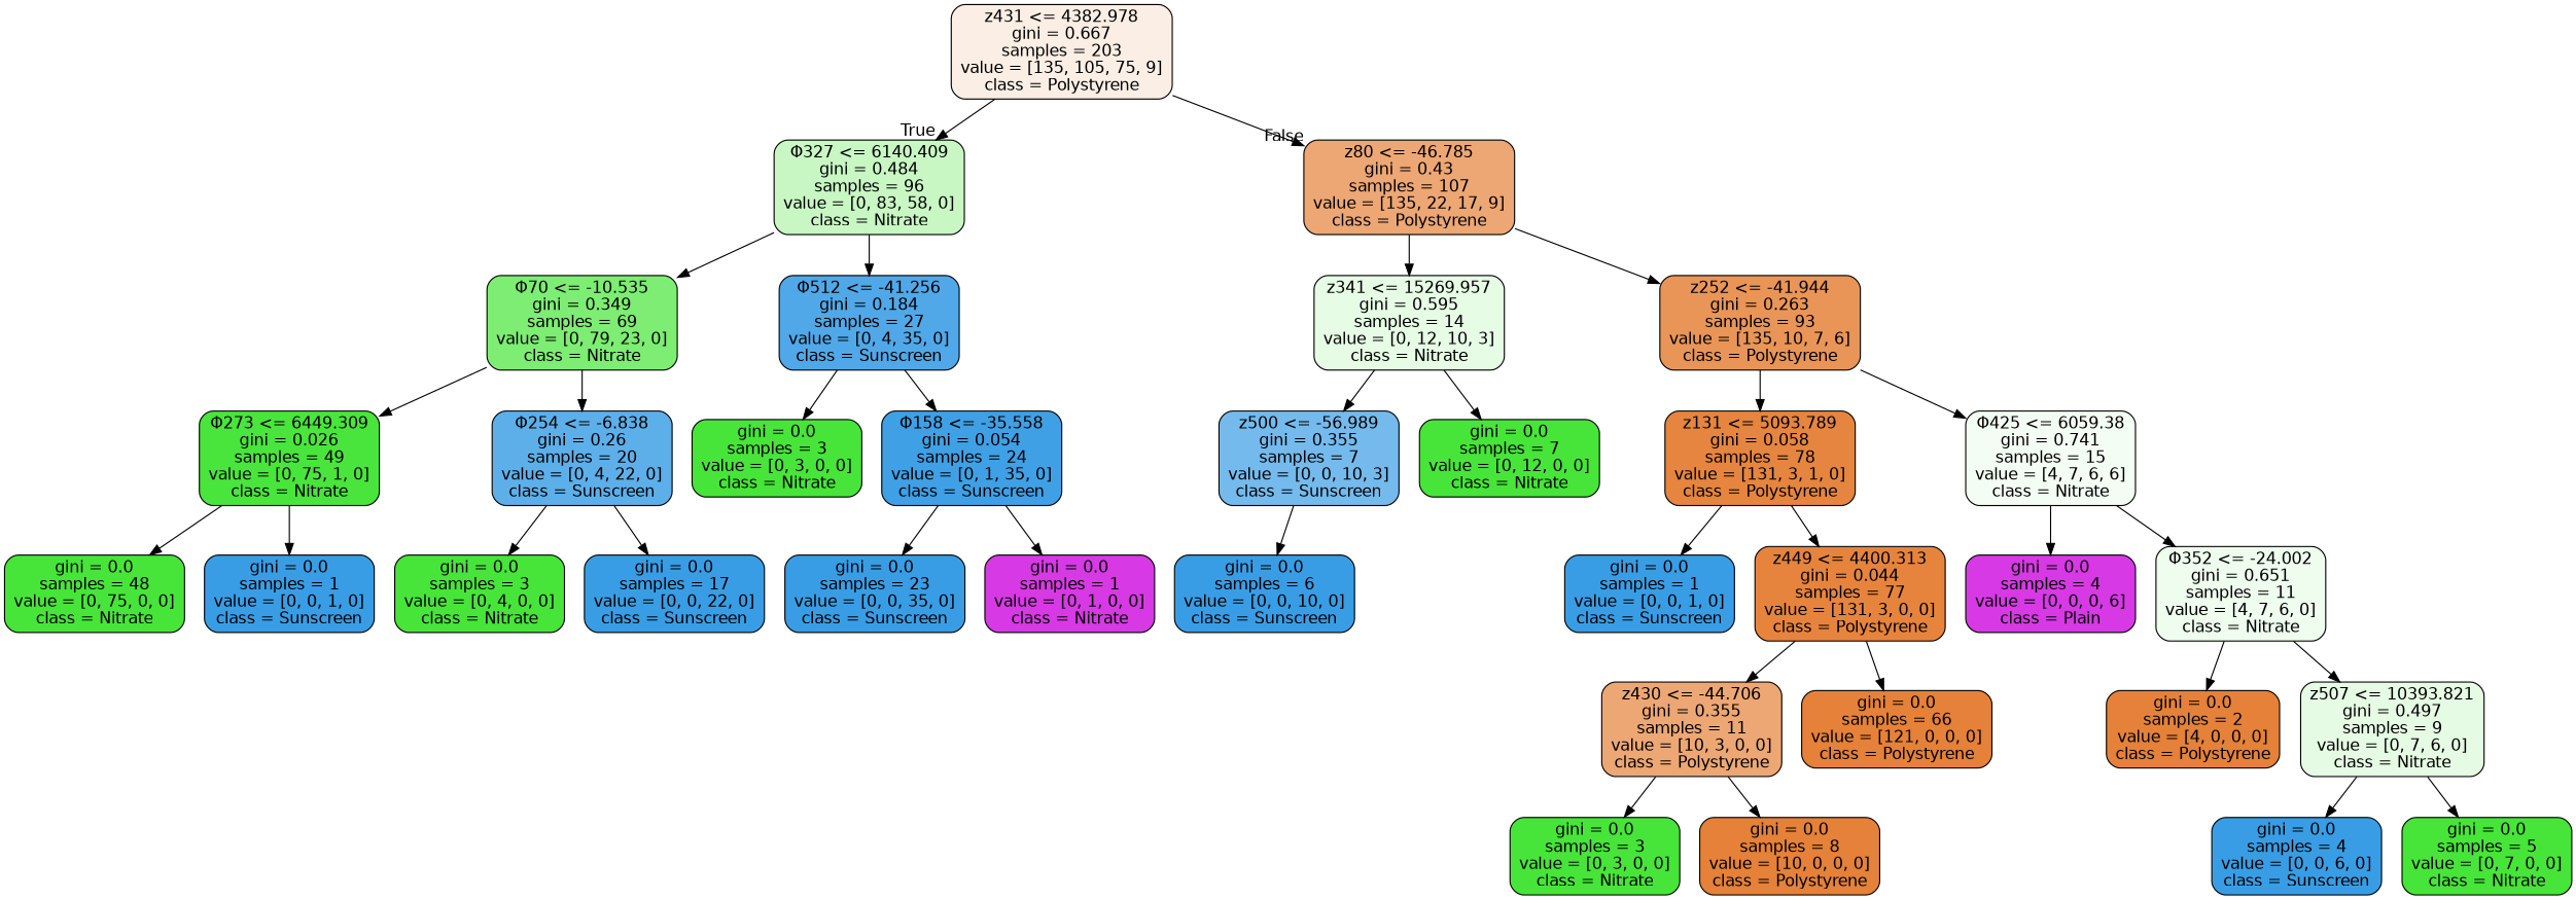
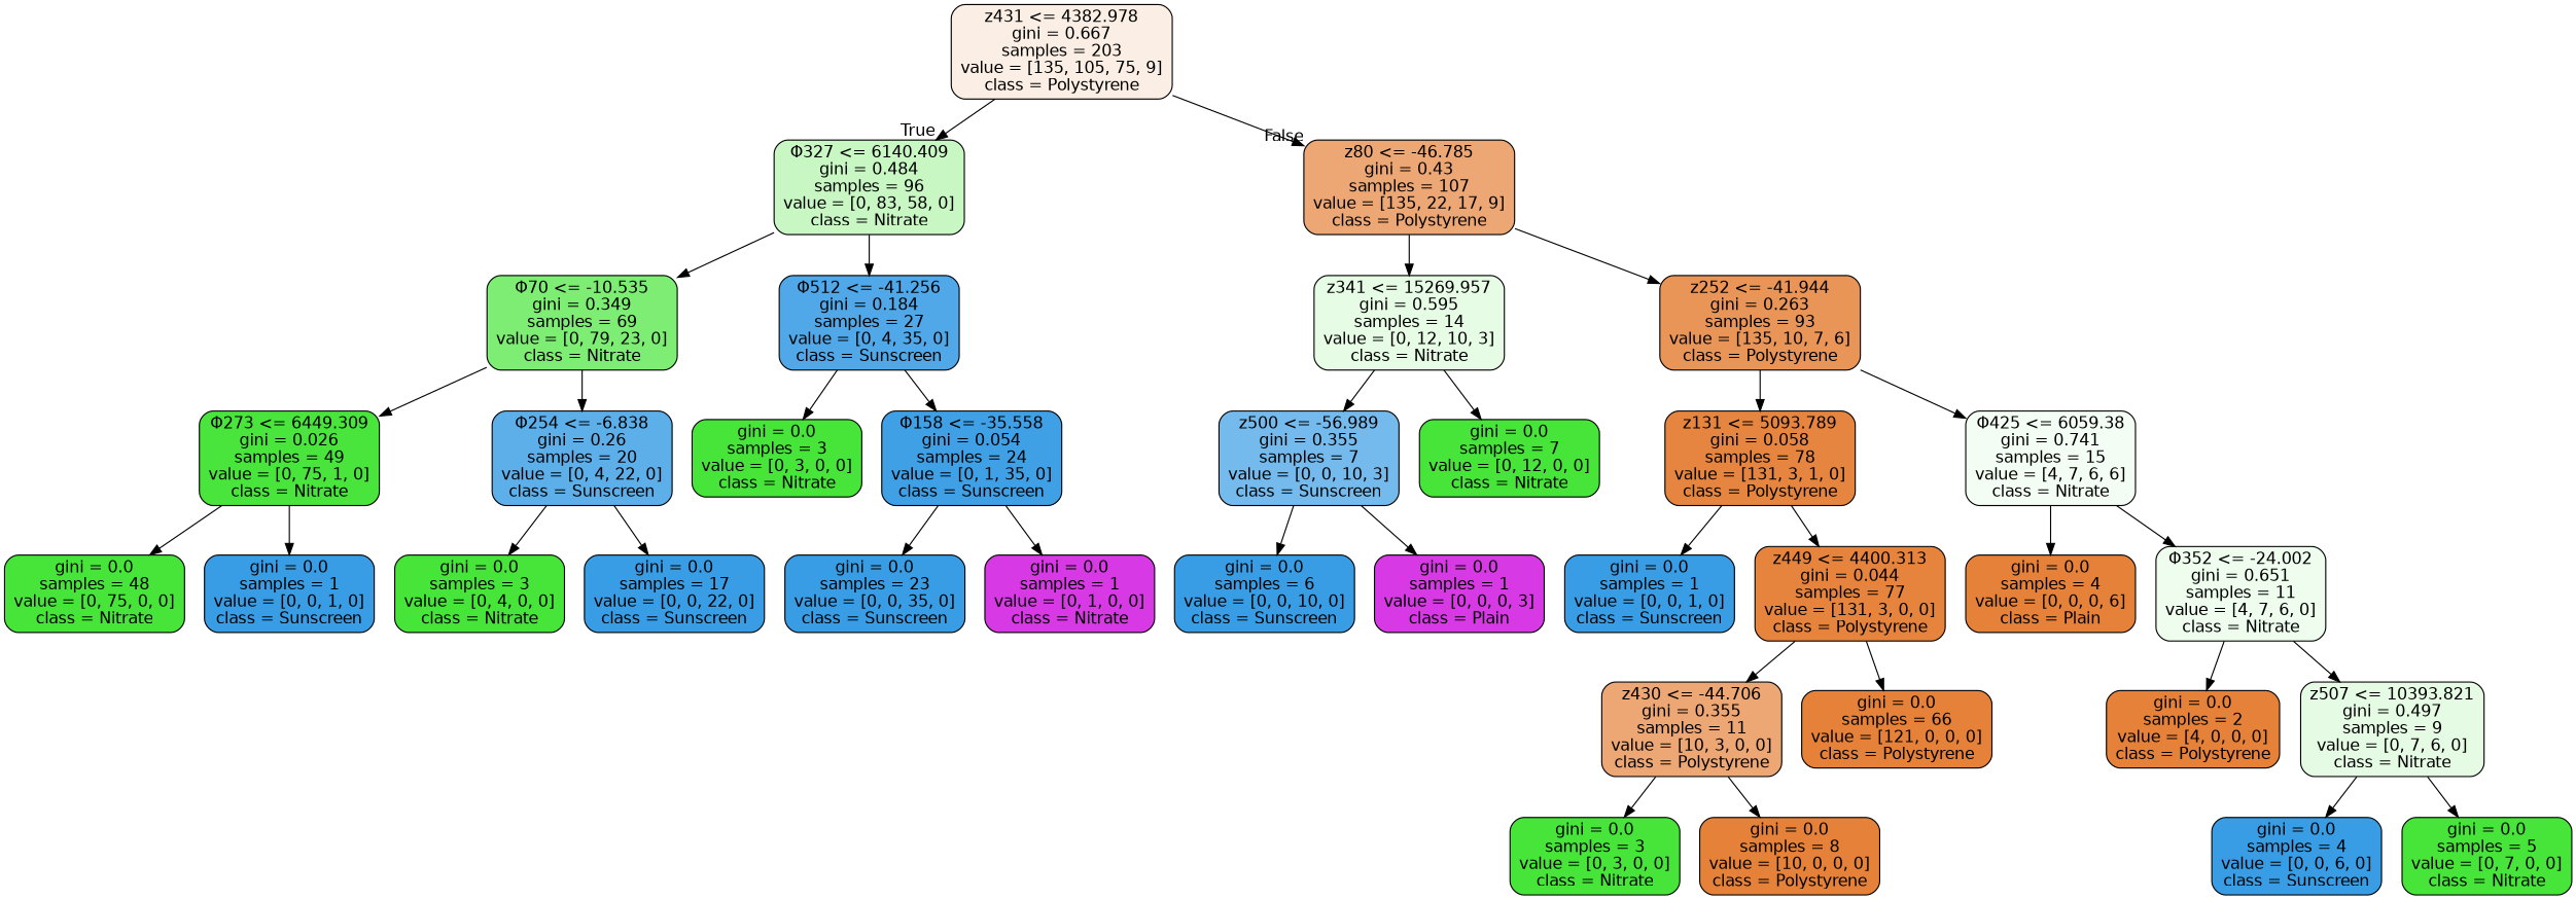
  digraph {
    node [color=black fillcolor="#47e539" fontname=helvetica shape=box style="filled, rounded"]
    edge [fontname=helvetica]
    n1 [fillcolor="#fbeee4" label="z431 <= 4382.978\ngini = 0.667\nsamples = 203\nvalue = [135, 105, 75, 9]\nclass = Polystyrene"]
    n2 [fillcolor="#c8f7c3" label="Φ327 <= 6140.409\ngini = 0.484\nsamples = 96\nvalue = [0, 83, 58, 0]\nclass = Nitrate"]
    n3 [fillcolor="#eda774" label="z80 <= -46.785\ngini = 0.43\nsamples = 107\nvalue = [135, 22, 17, 9]\nclass = Polystyrene"]
    n4 [fillcolor="#7ded73" label="Φ70 <= -10.535\ngini = 0.349\nsamples = 69\nvalue = [0, 79, 23, 0]\nclass = Nitrate"]
    n5 [fillcolor="#50a8e8" label="Φ512 <= -41.256\ngini = 0.184\nsamples = 27\nvalue = [0, 4, 35, 0]\nclass = Sunscreen"]
    n6 [fillcolor="#e6fce5" label="z341 <= 15269.957\ngini = 0.595\nsamples = 14\nvalue = [0, 12, 10, 3]\nclass = Nitrate"]
    n7 [fillcolor="#e99558" label="z252 <= -41.944\ngini = 0.263\nsamples = 93\nvalue = [135, 10, 7, 6]\nclass = Polystyrene"]
    n8 [fillcolor="#49e53c" label="Φ273 <= 6449.309\ngini = 0.026\nsamples = 49\nvalue = [0, 75, 1, 0]\nclass = Nitrate"]
    n9 [fillcolor="#5dafea" label="Φ254 <= -6.838\ngini = 0.26\nsamples = 20\nvalue = [0, 4, 22, 0]\nclass = Sunscreen"]
    n10 [label="gini = 0.0\nsamples = 3\nvalue = [0, 3, 0, 0]\nclass = Nitrate"]
    n11 [fillcolor="#3fa0e6" label="Φ158 <= -35.558\ngini = 0.054\nsamples = 24\nvalue = [0, 1, 35, 0]\nclass = Sunscreen"]
    n12 [label="gini = 0.0\nsamples = 48\nvalue = [0, 75, 0, 0]\nclass = Nitrate"]
    n13 [fillcolor="#399de5" label="gini = 0.0\nsamples = 1\nvalue = [0, 0, 1, 0]\nclass = Sunscreen"]
    n14 [label="gini = 0.0\nsamples = 3\nvalue = [0, 4, 0, 0]\nclass = Nitrate"]
    n15 [fillcolor="#399de5" label="gini = 0.0\nsamples = 17\nvalue = [0, 0, 22, 0]\nclass = Sunscreen"]
    n16 [fillcolor="#399de5" label="gini = 0.0\nsamples = 23\nvalue = [0, 0, 35, 0]\nclass = Sunscreen"]
    n17 [fillcolor="#d739e5" label="gini = 0.0\nsamples = 1\nvalue = [0, 1, 0, 0]\nclass = Nitrate"]
    n18 [fillcolor="#74baed" label="z500 <= -56.989\ngini = 0.355\nsamples = 7\nvalue = [0, 0, 10, 3]\nclass = Sunscreen"]
    n19 [label="gini = 0.0\nsamples = 7\nvalue = [0, 12, 0, 0]\nclass = Nitrate"]
    n20 [fillcolor="#e6853f" label="z131 <= 5093.789\ngini = 0.058\nsamples = 78\nvalue = [131, 3, 1, 0]\nclass = Polystyrene"]
    n21 [fillcolor="#f4fdf3" label="Φ425 <= 6059.38\ngini = 0.741\nsamples = 15\nvalue = [4, 7, 6, 6]\nclass = Nitrate"]
    n22 [fillcolor="#399de5" label="gini = 0.0\nsamples = 6\nvalue = [0, 0, 10, 0]\nclass = Sunscreen"]
+   n23 [fillcolor="#d739e5" label="gini = 0.0\nsamples = 1\nvalue = [0, 0, 0, 3]\nclass = Plain"]
    n24 [fillcolor="#399de5" label="gini = 0.0\nsamples = 1\nvalue = [0, 0, 1, 0]\nclass = Sunscreen"]
    n25 [fillcolor="#e6843e" label="z449 <= 4400.313\ngini = 0.044\nsamples = 77\nvalue = [131, 3, 0, 0]\nclass = Polystyrene"]
-   n26 [fillcolor="#d739e5" label="gini = 0.0\nsamples = 4\nvalue = [0, 0, 0, 6]\nclass = Plain"]
+   n26 [fillcolor="#e58139" label="gini = 0.0\nsamples = 4\nvalue = [0, 0, 0, 6]\nclass = Plain"]
    n27 [fillcolor="#eefded" label="Φ352 <= -24.002\ngini = 0.651\nsamples = 11\nvalue = [4, 7, 6, 0]\nclass = Nitrate"]
    n28 [fillcolor="#eda774" label="z430 <= -44.706\ngini = 0.355\nsamples = 11\nvalue = [10, 3, 0, 0]\nclass = Polystyrene"]
    n29 [fillcolor="#e58139" label="gini = 0.0\nsamples = 66\nvalue = [121, 0, 0, 0]\nclass = Polystyrene"]
    n30 [label="gini = 0.0\nsamples = 3\nvalue = [0, 3, 0, 0]\nclass = Nitrate"]
    n31 [fillcolor="#e58139" label="gini = 0.0\nsamples = 8\nvalue = [10, 0, 0, 0]\nclass = Polystyrene"]
    n32 [fillcolor="#e58139" label="gini = 0.0\nsamples = 2\nvalue = [4, 0, 0, 0]\nclass = Polystyrene"]
    n33 [fillcolor="#e5fbe3" label="z507 <= 10393.821\ngini = 0.497\nsamples = 9\nvalue = [0, 7, 6, 0]\nclass = Nitrate"]
    n34 [fillcolor="#399de5" label="gini = 0.0\nsamples = 4\nvalue = [0, 0, 6, 0]\nclass = Sunscreen"]
    n35 [label="gini = 0.0\nsamples = 5\nvalue = [0, 7, 0, 0]\nclass = Nitrate"]
    n1 -> n2 [headlabel=True labelangle=45 labeldistance=2.5]
    n1 -> n3 [headlabel=False labelangle=-45 labeldistance=2.5]
    n2 -> n4
    n2 -> n5
    n3 -> n6
    n3 -> n7
    n4 -> n8
    n4 -> n9
    n5 -> n10
    n5 -> n11
    n6 -> n18
    n6 -> n19
    n7 -> n20
    n7 -> n21
    n8 -> n12
    n8 -> n13
    n9 -> n14
    n9 -> n15
    n11 -> n16
    n11 -> n17
    n18 -> n22
+   n18 -> n23
    n20 -> n24
    n20 -> n25
    n21 -> n26
    n21 -> n27
    n25 -> n28
    n25 -> n29
    n27 -> n32
    n27 -> n33
    n28 -> n30
    n28 -> n31
    n33 -> n34
    n33 -> n35
  }
